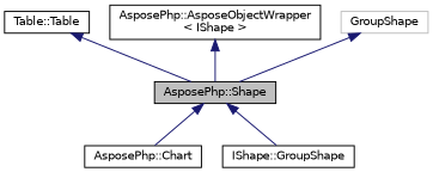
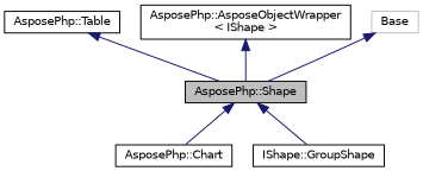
  digraph {
    node [color=black fillcolor=white fontname=Helvetica fontsize=10 shape=record style=filled]
    edge [color=midnightblue dir=back fontname=Helvetica fontsize=10 labelfontname=Helvetica labelfontsize=10 style=solid]
    n1 [fillcolor=grey75 fontcolor=black height=0.2 label="AsposePhp::Shape" width=0.4]
    n2 [height=0.2 label="AsposePhp::Chart" width=0.4]
    n3 [height=0.2 label="IShape::GroupShape" width=0.4]
-   n4 [height=0.2 label="Table::Table" width=0.4]
+   n4 [height=0.2 label="AsposePhp::Table" width=0.4]
    n5 [height=0.2 label="AsposePhp::AsposeObjectWrapper\l\< IShape \>" width=0.4]
-   n6 [color=grey75 height=0.2 label=GroupShape width=0.4]
+   n6 [color=grey75 height=0.2 label=Base width=0.4]
    n1 -> n2
    n1 -> n3
    n4 -> n1
    n5 -> n1
    n6 -> n1
  }
